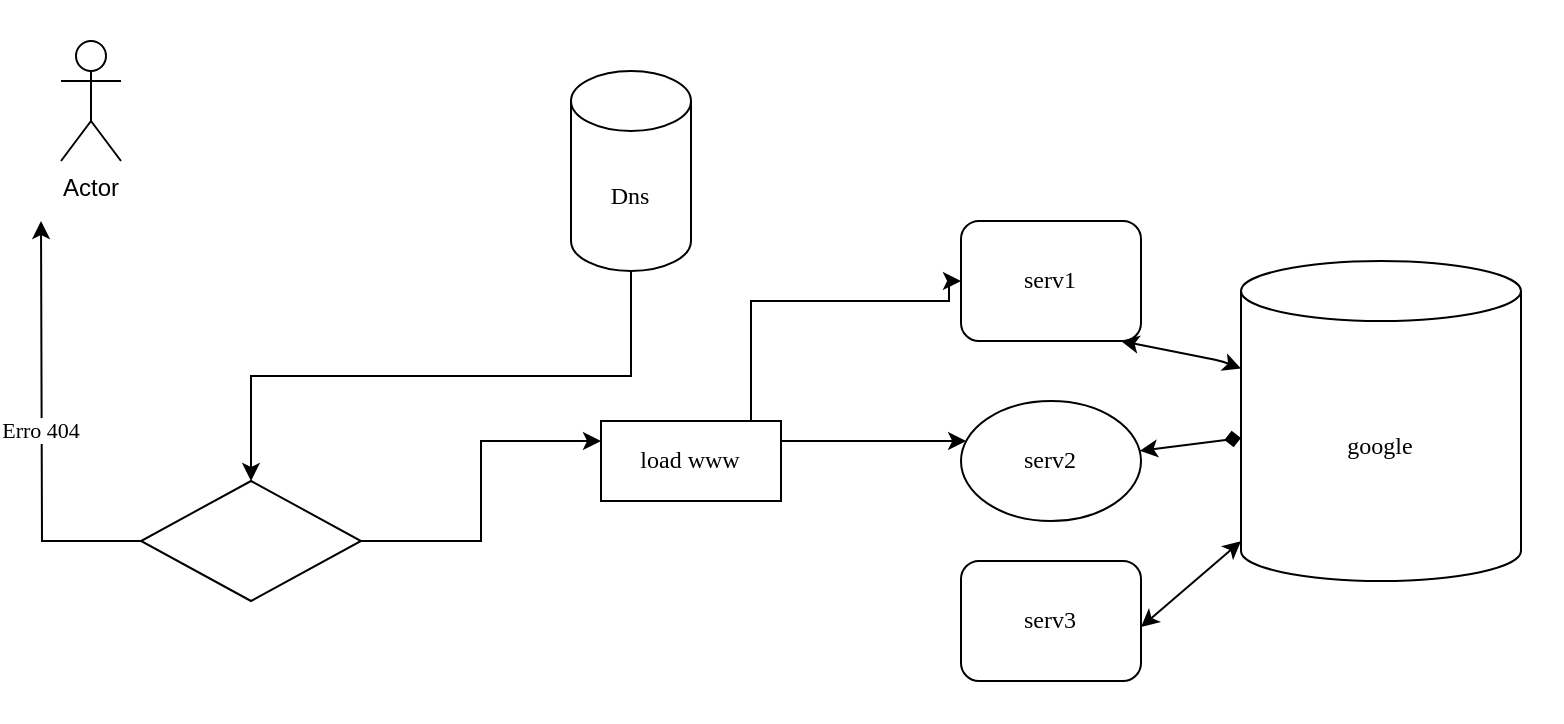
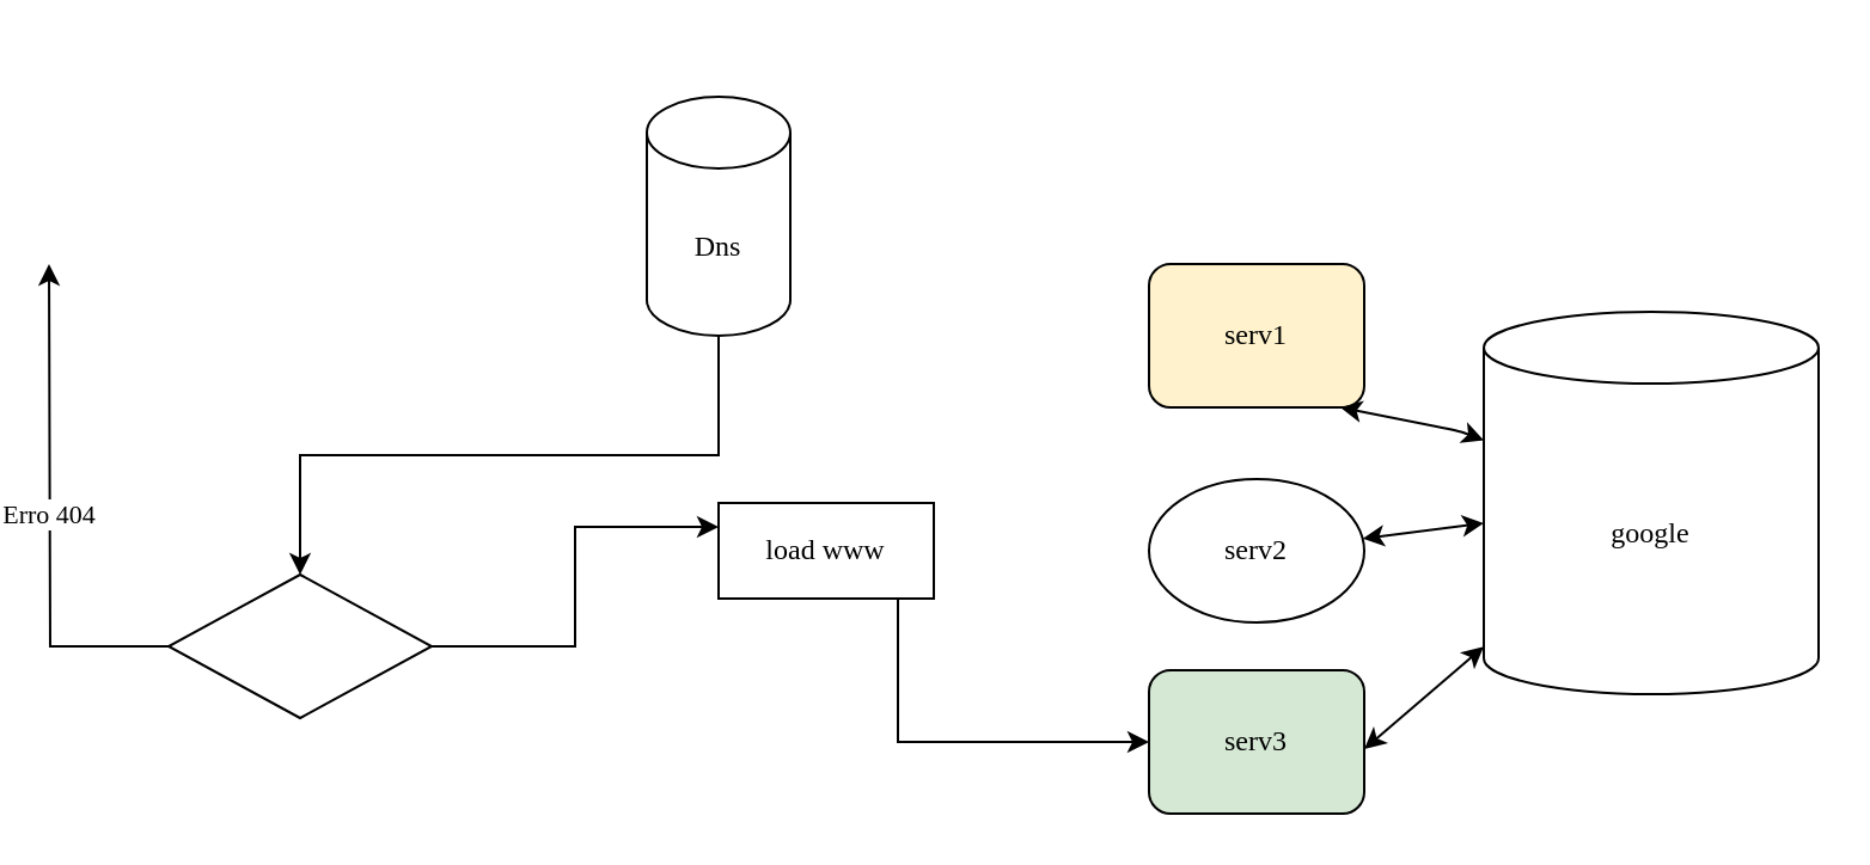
  <mxCell id="0" />
  <mxCell id="1" parent="0" />
- <mxCell id="2" value="Actor" style="shape=umlActor;verticalLabelPosition=bottom;verticalAlign=top;html=1;outlineConnect=0;" vertex="1" parent="1"><mxGeometry x="30" y="20" width="30" height="60" as="geometry" /></mxCell>
  <mxCell id="3" style="edgeStyle=orthogonalEdgeStyle;rounded=0;orthogonalLoop=1;jettySize=auto;html=1;exitX=0.5;exitY=1;exitDx=0;exitDy=0;exitPerimeter=0;entryX=0.5;entryY=0;entryDx=0;entryDy=0;fontFamily=Verdana;" edge="1" parent="1" source="4" target="7"><mxGeometry relative="1" as="geometry" /></mxCell>
- <mxCell id="4" value="Dns" style="shape=cylinder3;whiteSpace=wrap;html=1;boundedLbl=1;backgroundOutline=1;size=15;fontFamily=Verdana;" vertex="1" parent="1"><mxGeometry x="285" y="35" width="60" height="100" as="geometry" /></mxCell>
+ <mxCell id="4" value="Dns" style="shape=cylinder3;whiteSpace=wrap;html=1;boundedLbl=1;backgroundOutline=1;size=15;fontFamily=Verdana;" vertex="1" parent="1"><mxGeometry x="270" y="40" width="60" height="100" as="geometry" /></mxCell>
  <mxCell id="5" value="Erro 404" style="edgeStyle=orthogonalEdgeStyle;rounded=0;orthogonalLoop=1;jettySize=auto;html=1;exitX=0;exitY=0.5;exitDx=0;exitDy=0;fontFamily=Verdana;" edge="1" parent="1" source="7"><mxGeometry relative="1" as="geometry"><mxPoint x="20" y="110" as="targetPoint" /></mxGeometry></mxCell>
  <mxCell id="6" style="edgeStyle=orthogonalEdgeStyle;rounded=0;orthogonalLoop=1;jettySize=auto;html=1;fontFamily=Verdana;entryX=0;entryY=0.25;entryDx=0;entryDy=0;" edge="1" parent="1" source="7" target="12"><mxGeometry relative="1" as="geometry"><mxPoint x="290" y="220" as="targetPoint" /></mxGeometry></mxCell>
  <mxCell id="7" value="" style="rhombus;whiteSpace=wrap;html=1;" vertex="1" parent="1"><mxGeometry x="70" y="240" width="110" height="60" as="geometry" /></mxCell>
- <mxCell id="8" value="serv1" style="rounded=1;whiteSpace=wrap;html=1;fontFamily=Verdana;" vertex="1" parent="1"><mxGeometry x="480" y="110" width="90" height="60" as="geometry" /></mxCell>
+ <mxCell id="8" value="serv1" style="rounded=1;whiteSpace=wrap;html=1;fontFamily=Verdana;fillColor=#fff2cc;" vertex="1" parent="1"><mxGeometry x="480" y="110" width="90" height="60" as="geometry" /></mxCell>
  <mxCell id="9" value="serv2" style="ellipse;whiteSpace=wrap;html=1;fontFamily=Verdana;" vertex="1" parent="1"><mxGeometry x="480" y="200" width="90" height="60" as="geometry" /></mxCell>
- <mxCell id="11" value="serv3" style="rounded=1;whiteSpace=wrap;html=1;fontFamily=Verdana;" vertex="1" parent="1"><mxGeometry x="480" y="280" width="90" height="60" as="geometry" /></mxCell>
+ <mxCell id="10" style="edgeStyle=orthogonalEdgeStyle;rounded=0;orthogonalLoop=1;jettySize=auto;html=1;fontFamily=Verdana;exitX=0.5;exitY=1;exitDx=0;exitDy=0;" edge="1" parent="1" source="12" target="11"><mxGeometry relative="1" as="geometry"><Array as="points"><mxPoint x="375" y="310" /></Array></mxGeometry></mxCell>
+ <mxCell id="11" value="serv3" style="rounded=1;whiteSpace=wrap;html=1;fontFamily=Verdana;fillColor=#d5e8d4;" vertex="1" parent="1"><mxGeometry x="480" y="280" width="90" height="60" as="geometry" /></mxCell>
  <mxCell id="12" value="load www" style="rounded=0;whiteSpace=wrap;html=1;fontFamily=Verdana;" vertex="1" parent="1"><mxGeometry x="300" y="210" width="90" height="40" as="geometry" /></mxCell>
- <mxCell id="13" style="edgeStyle=orthogonalEdgeStyle;rounded=0;orthogonalLoop=1;jettySize=auto;html=1;fontFamily=Verdana;verticalAlign=middle;horizontal=1;textDirection=rtl;" edge="1" parent="1" source="12" target="8"><mxGeometry relative="1" as="geometry"><Array as="points"><mxPoint x="375" y="150" /><mxPoint x="474" y="150" /></Array></mxGeometry></mxCell>
  <mxCell id="14" value="google" style="shape=cylinder3;whiteSpace=wrap;html=1;boundedLbl=1;backgroundOutline=1;size=15;fontFamily=Verdana;" vertex="1" parent="1"><mxGeometry x="620" y="130" width="140" height="160" as="geometry" /></mxCell>
- <mxCell id="15" value="" style="endArrow=diamond;startArrow=classic;html=1;fontFamily=Verdana;" edge="1" parent="1" source="9" target="14"><mxGeometry width="50" height="50" relative="1" as="geometry"><mxPoint x="570" y="240" as="sourcePoint" /><mxPoint x="620" y="190" as="targetPoint" /></mxGeometry></mxCell>
+ <mxCell id="15" value="" style="endArrow=classic;startArrow=classic;html=1;fontFamily=Verdana;" edge="1" parent="1" source="9" target="14"><mxGeometry width="50" height="50" relative="1" as="geometry"><mxPoint x="570" y="240" as="sourcePoint" /><mxPoint x="620" y="190" as="targetPoint" /></mxGeometry></mxCell>
  <mxCell id="16" value="" style="endArrow=classic;startArrow=classic;html=1;fontFamily=Verdana;" edge="1" parent="1" target="14"><mxGeometry width="50" height="50" relative="1" as="geometry"><mxPoint x="570" y="313.033" as="sourcePoint" /><mxPoint x="620" y="310.002" as="targetPoint" /></mxGeometry></mxCell>
  <mxCell id="17" value="" style="endArrow=classic;startArrow=classic;html=1;fontFamily=Verdana;" edge="1" parent="1" target="14"><mxGeometry width="50" height="50" relative="1" as="geometry"><mxPoint x="560" y="170" as="sourcePoint" /><mxPoint x="610" y="120" as="targetPoint" /><Array as="points"><mxPoint x="610" y="180" /></Array></mxGeometry></mxCell>
- <mxCell id="18" style="edgeStyle=orthogonalEdgeStyle;rounded=0;orthogonalLoop=1;jettySize=auto;html=1;fontFamily=Verdana;exitX=1;exitY=0.25;exitDx=0;exitDy=0;" edge="1" parent="1" source="12" target="9"><mxGeometry relative="1" as="geometry"><Array as="points"><mxPoint x="390" y="220" /></Array></mxGeometry></mxCell>
